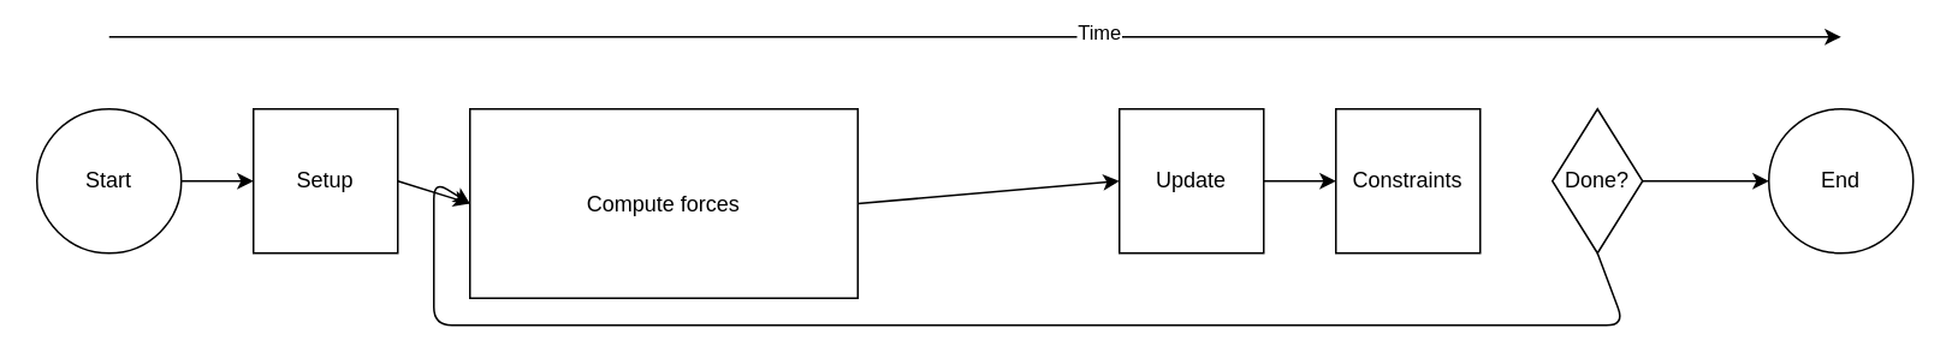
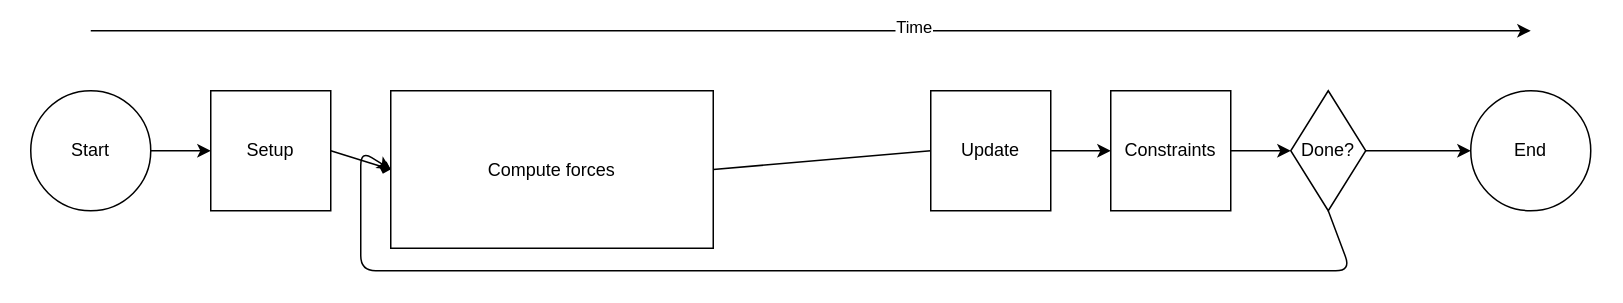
  <mxCell id="0" />
  <mxCell id="1" parent="0" />
  <mxCell id="2" value="Start" style="ellipse;whiteSpace=wrap;html=1;aspect=fixed;" parent="1" vertex="1"><mxGeometry x="20" y="60" width="80" height="80" as="geometry" /></mxCell>
  <mxCell id="3" value="End" style="ellipse;whiteSpace=wrap;html=1;aspect=fixed;" parent="1" vertex="1"><mxGeometry x="980" y="60" width="80" height="80" as="geometry" /></mxCell>
  <mxCell id="4" value="Setup" style="rounded=0;whiteSpace=wrap;html=1;" parent="1" vertex="1"><mxGeometry x="140" y="60" width="80" height="80" as="geometry" /></mxCell>
  <mxCell id="5" value="Compute forces" style="rounded=0;whiteSpace=wrap;html=1;" parent="1" vertex="1"><mxGeometry x="260" y="60" width="215" height="105" as="geometry" /></mxCell>
  <mxCell id="6" value="" style="endArrow=classic;html=1;" parent="1" edge="1"><mxGeometry width="50" height="50" relative="1" as="geometry"><mxPoint x="60" y="20" as="sourcePoint" /><mxPoint x="1020" y="20" as="targetPoint" /></mxGeometry></mxCell>
  <mxCell id="7" value="Time" style="edgeLabel;html=1;align=center;verticalAlign=middle;resizable=0;points=[];" parent="6" vertex="1" connectable="0"><mxGeometry x="0.142" y="3" relative="1" as="geometry"><mxPoint as="offset" /></mxGeometry></mxCell>
  <mxCell id="8" value="Update" style="whiteSpace=wrap;html=1;aspect=fixed;" parent="1" vertex="1"><mxGeometry x="620" y="60" width="80" height="80" as="geometry" /></mxCell>
  <mxCell id="9" value="Constraints" style="whiteSpace=wrap;html=1;aspect=fixed;" parent="1" vertex="1"><mxGeometry x="740" y="60" width="80" height="80" as="geometry" /></mxCell>
- <mxCell id="10" value="" style="endArrow=classic;html=1;exitX=1;exitY=0.5;exitDx=0;exitDy=0;entryX=0;entryY=0.5;entryDx=0;entryDy=0;" parent="1" source="4" target="5" edge="1"><mxGeometry width="50" height="50" relative="1" as="geometry"><mxPoint x="380" y="400" as="sourcePoint" /><mxPoint x="430" y="350" as="targetPoint" /></mxGeometry></mxCell>
- <mxCell id="11" value="" style="endArrow=classic;html=1;exitX=1;exitY=0.5;exitDx=0;exitDy=0;entryX=0;entryY=0.5;entryDx=0;entryDy=0;" parent="1" source="5" target="8" edge="1"><mxGeometry width="50" height="50" relative="1" as="geometry"><mxPoint x="190" y="110" as="sourcePoint" /><mxPoint x="230" y="110" as="targetPoint" /></mxGeometry></mxCell>
+ <mxCell id="10" value="" style="endArrow=diamond;html=1;exitX=1;exitY=0.5;exitDx=0;exitDy=0;entryX=0;entryY=0.5;entryDx=0;entryDy=0;" parent="1" source="4" target="5" edge="1"><mxGeometry width="50" height="50" relative="1" as="geometry"><mxPoint x="380" y="400" as="sourcePoint" /><mxPoint x="430" y="350" as="targetPoint" /></mxGeometry></mxCell>
+ <mxCell id="11" value="" style="endArrow=none;html=1;exitX=1;exitY=0.5;exitDx=0;exitDy=0;entryX=0;entryY=0.5;entryDx=0;entryDy=0;" parent="1" source="5" target="8" edge="1"><mxGeometry width="50" height="50" relative="1" as="geometry"><mxPoint x="190" y="110" as="sourcePoint" /><mxPoint x="230" y="110" as="targetPoint" /></mxGeometry></mxCell>
  <mxCell id="12" value="" style="endArrow=classic;html=1;exitX=1;exitY=0.5;exitDx=0;exitDy=0;entryX=0;entryY=0.5;entryDx=0;entryDy=0;" parent="1" source="8" target="9" edge="1"><mxGeometry width="50" height="50" relative="1" as="geometry"><mxPoint x="590" y="110" as="sourcePoint" /><mxPoint x="630" y="110" as="targetPoint" /></mxGeometry></mxCell>
+ <mxCell id="13" value="" style="endArrow=classic;html=1;exitX=1;exitY=0.5;exitDx=0;exitDy=0;entryX=0;entryY=0.5;entryDx=0;entryDy=0;" parent="1" source="9" target="14" edge="1"><mxGeometry width="50" height="50" relative="1" as="geometry"><mxPoint x="710" y="110" as="sourcePoint" /><mxPoint x="750" y="110" as="targetPoint" /></mxGeometry></mxCell>
  <mxCell id="14" value="Done?" style="rhombus;whiteSpace=wrap;html=1;" parent="1" vertex="1"><mxGeometry x="860" y="60" width="50" height="80" as="geometry" /></mxCell>
  <mxCell id="15" value="" style="endArrow=classic;html=1;exitX=1;exitY=0.5;exitDx=0;exitDy=0;entryX=0;entryY=0.5;entryDx=0;entryDy=0;" parent="1" source="14" target="3" edge="1"><mxGeometry width="50" height="50" relative="1" as="geometry"><mxPoint x="720" y="120" as="sourcePoint" /><mxPoint x="760" y="120" as="targetPoint" /></mxGeometry></mxCell>
  <mxCell id="16" value="" style="endArrow=classic;html=1;exitX=1;exitY=0.5;exitDx=0;exitDy=0;" parent="1" source="2" edge="1"><mxGeometry width="50" height="50" relative="1" as="geometry"><mxPoint x="810" y="130" as="sourcePoint" /><mxPoint x="140" y="100" as="targetPoint" /></mxGeometry></mxCell>
  <mxCell id="17" value="" style="endArrow=classic;html=1;exitX=0.5;exitY=1;exitDx=0;exitDy=0;entryX=0;entryY=0.5;entryDx=0;entryDy=0;" parent="1" source="14" edge="1" target="5"><mxGeometry width="50" height="50" relative="1" as="geometry"><mxPoint x="360" y="400" as="sourcePoint" /><mxPoint x="240" y="100" as="targetPoint" /><Array as="points"><mxPoint x="900" y="180" /><mxPoint x="240" y="180" /><mxPoint x="240" y="100" /></Array></mxGeometry></mxCell>
